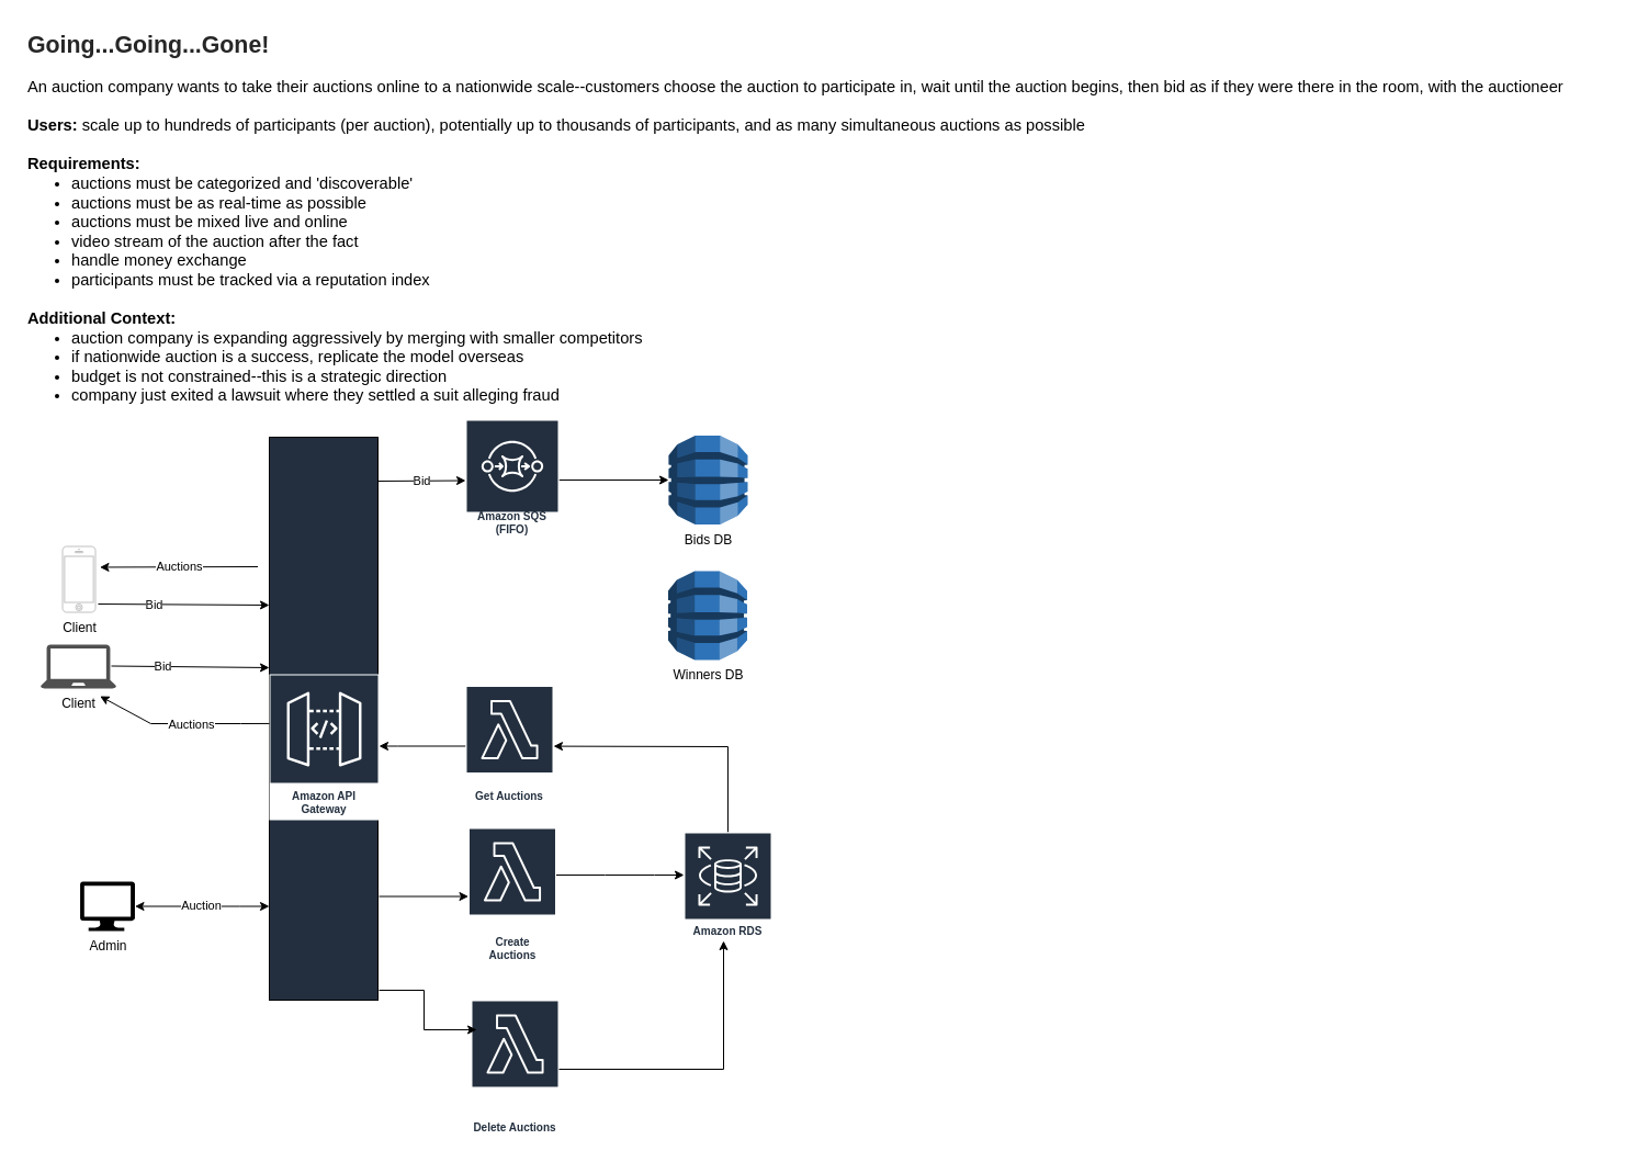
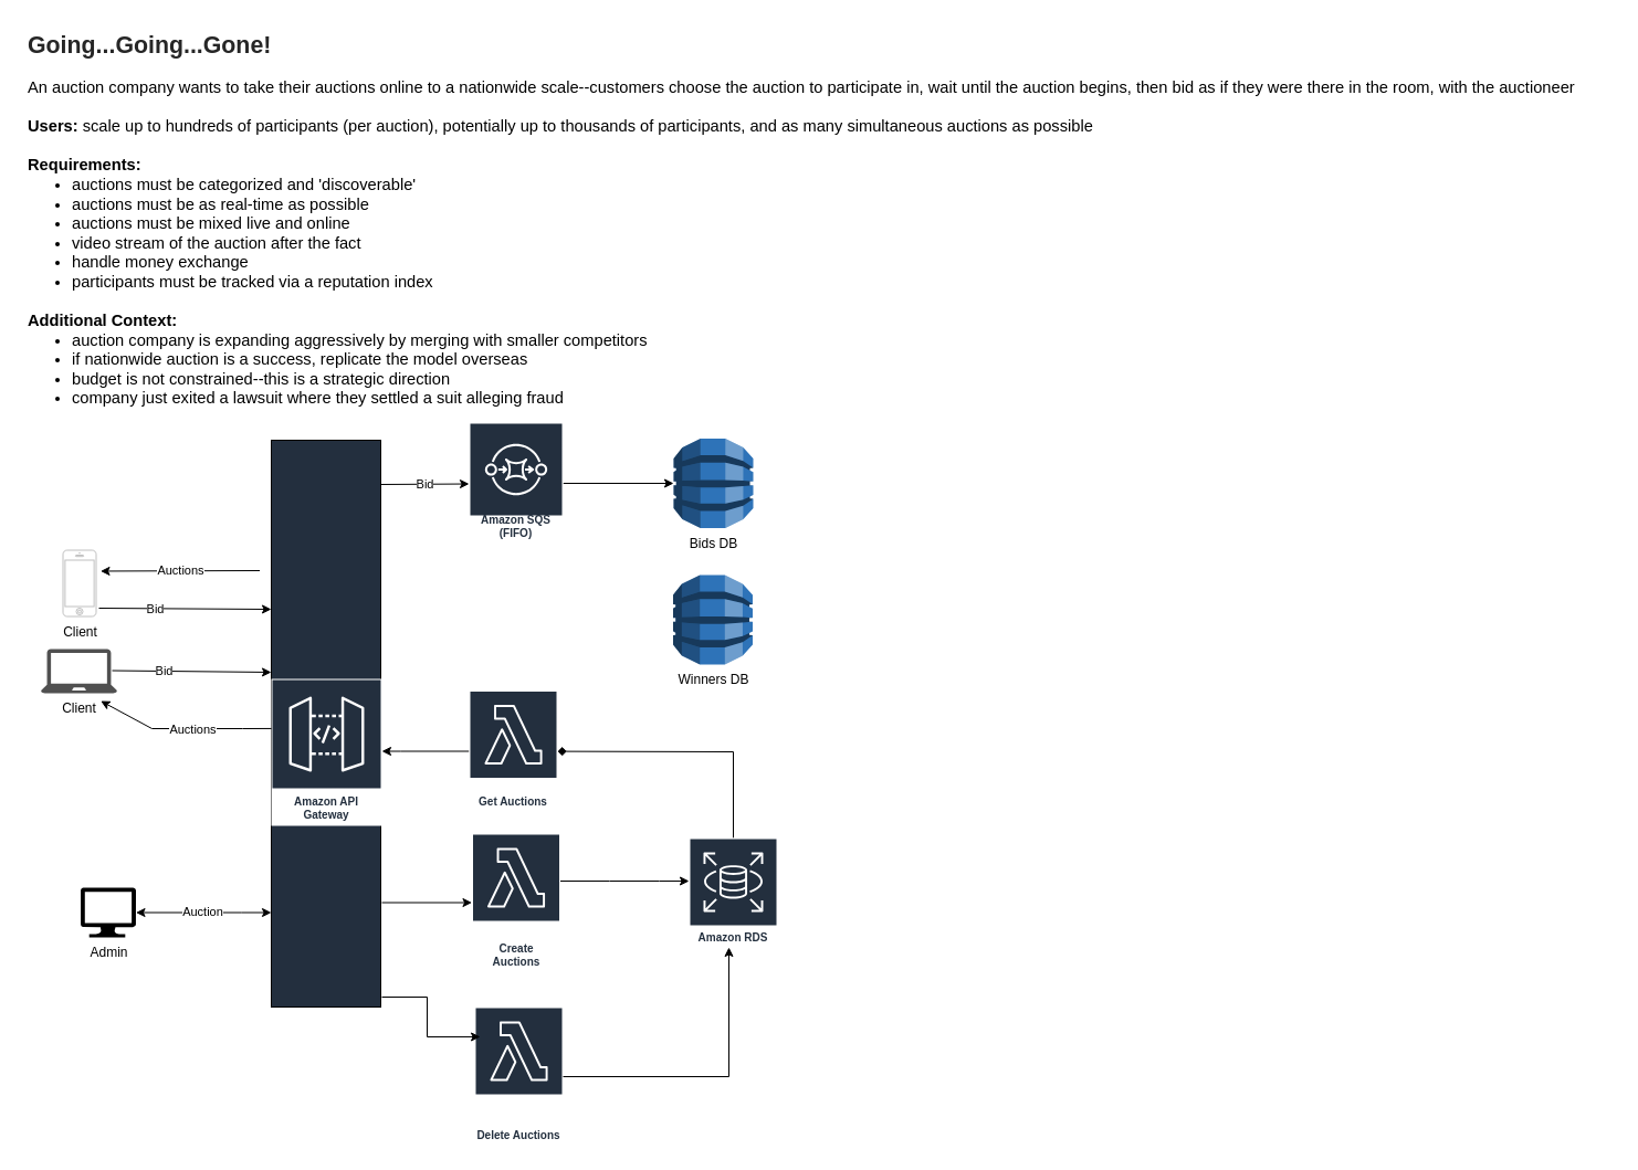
  <mxCell id="0" />
  <mxCell id="1" parent="0" />
  <mxCell id="2" value="" style="rounded=0;whiteSpace=wrap;html=1;labelBackgroundColor=none;fillColor=#232F3E;" vertex="1" parent="1"><mxGeometry x="245" y="398" width="99" height="513" as="geometry" /></mxCell>
  <mxCell id="3" value="Client" style="html=1;verticalLabelPosition=bottom;labelBackgroundColor=#ffffff;verticalAlign=top;shadow=0;dashed=0;strokeWidth=1;shape=mxgraph.ios7.misc.iphone;strokeColor=#c0c0c0;" vertex="1" parent="1"><mxGeometry x="56.5" y="497.5" width="30" height="60" as="geometry" /></mxCell>
  <mxCell id="4" value="" style="endArrow=classic;html=1;rounded=0;exitX=1.083;exitY=0.875;exitDx=0;exitDy=0;exitPerimeter=0;" edge="1" parent="1" source="3"><mxGeometry width="50" height="50" relative="1" as="geometry"><mxPoint x="149" y="518" as="sourcePoint" /><mxPoint x="245" y="551" as="targetPoint" /></mxGeometry></mxCell>
  <mxCell id="5" value="Bid" style="edgeLabel;html=1;align=center;verticalAlign=middle;resizable=0;points=[];" vertex="1" connectable="0" parent="4"><mxGeometry x="-0.348" relative="1" as="geometry"><mxPoint as="offset" /></mxGeometry></mxCell>
  <mxCell id="6" value="Client" style="sketch=0;pointerEvents=1;shadow=0;dashed=0;html=1;strokeColor=none;fillColor=#505050;labelPosition=center;verticalLabelPosition=bottom;verticalAlign=top;outlineConnect=0;align=center;shape=mxgraph.office.devices.laptop;" vertex="1" parent="1"><mxGeometry x="36.5" y="587" width="69" height="40" as="geometry" /></mxCell>
  <mxCell id="7" value="" style="edgeStyle=orthogonalEdgeStyle;rounded=0;orthogonalLoop=1;jettySize=auto;html=1;" edge="1" parent="1" source="8" target="19"><mxGeometry relative="1" as="geometry" /></mxCell>
  <mxCell id="8" value="Amazon SQS (FIFO)" style="sketch=0;outlineConnect=0;fontColor=#232F3E;gradientColor=none;strokeColor=#ffffff;fillColor=#232F3E;dashed=0;verticalLabelPosition=middle;verticalAlign=bottom;align=center;html=1;whiteSpace=wrap;fontSize=10;fontStyle=1;spacing=3;shape=mxgraph.aws4.productIcon;prIcon=mxgraph.aws4.sqs;" vertex="1" parent="1"><mxGeometry x="424" y="382" width="85" height="110" as="geometry" /></mxCell>
  <mxCell id="9" value="Bid" style="endArrow=classic;html=1;rounded=0;" edge="1" parent="1"><mxGeometry width="50" height="50" relative="1" as="geometry"><mxPoint x="344" y="438" as="sourcePoint" /><mxPoint x="424" y="437.509" as="targetPoint" /><Array as="points" /></mxGeometry></mxCell>
  <mxCell id="10" value="Amazon API Gateway" style="sketch=0;outlineConnect=0;fontColor=#232F3E;gradientColor=none;strokeColor=#ffffff;fillColor=#232F3E;dashed=0;verticalLabelPosition=middle;verticalAlign=bottom;align=center;html=1;whiteSpace=wrap;fontSize=10;fontStyle=1;spacing=3;shape=mxgraph.aws4.productIcon;prIcon=mxgraph.aws4.api_gateway;" vertex="1" parent="1"><mxGeometry x="245" y="614" width="100" height="133" as="geometry" /></mxCell>
  <mxCell id="11" value="" style="edgeStyle=orthogonalEdgeStyle;rounded=0;orthogonalLoop=1;jettySize=auto;html=1;" edge="1" parent="1" source="12"><mxGeometry relative="1" as="geometry"><mxPoint x="345" y="679.5" as="targetPoint" /><Array as="points"><mxPoint x="362" y="680" /><mxPoint x="362" y="680" /></Array></mxGeometry></mxCell>
  <mxCell id="12" value="Get Auctions" style="sketch=0;outlineConnect=0;fontColor=#232F3E;gradientColor=none;strokeColor=#ffffff;fillColor=#232F3E;dashed=0;verticalLabelPosition=middle;verticalAlign=bottom;align=center;html=1;whiteSpace=wrap;fontSize=10;fontStyle=1;spacing=3;shape=mxgraph.aws4.productIcon;prIcon=mxgraph.aws4.lambda;labelBackgroundColor=none;" vertex="1" parent="1"><mxGeometry x="424" y="624.5" width="80" height="110" as="geometry" /></mxCell>
- <mxCell id="13" value="" style="endArrow=classic;html=1;rounded=0;" edge="1" parent="1" source="15" target="12"><mxGeometry width="50" height="50" relative="1" as="geometry"><mxPoint x="632" y="713" as="sourcePoint" /><mxPoint x="679" y="620" as="targetPoint" /><Array as="points"><mxPoint x="663" y="680" /></Array></mxGeometry></mxCell>
+ <mxCell id="13" value="" style="endArrow=diamond;html=1;rounded=0;" edge="1" parent="1" source="15" target="12"><mxGeometry width="50" height="50" relative="1" as="geometry"><mxPoint x="632" y="713" as="sourcePoint" /><mxPoint x="679" y="620" as="targetPoint" /><Array as="points"><mxPoint x="663" y="680" /></Array></mxGeometry></mxCell>
  <mxCell id="14" value="&lt;h1&gt;&lt;b style=&quot;font-family: Calibri, sans-serif; font-size: 11pt; caret-color: rgb(0, 0, 0); background-color: initial;&quot;&gt;&lt;span style=&quot;font-size: 16pt; color: rgb(38, 38, 38);&quot; lang=&quot;EN-US&quot;&gt;Going...Going...Gone!&lt;/span&gt;&lt;/b&gt;&lt;/h1&gt;&lt;p style=&quot;margin: 0cm; font-size: 11pt; font-family: Calibri, sans-serif; caret-color: rgb(0, 0, 0); text-size-adjust: auto;&quot; class=&quot;MsoNormal&quot;&gt;&lt;span lang=&quot;EN-US&quot;&gt;An auction company wants to take their auctions online to a nationwide scale--customers choose the auction to participate in, wait until the auction begins, then bid as if they were there in the room, with the auctioneer&lt;/span&gt;&lt;/p&gt;&lt;p style=&quot;margin: 0cm; font-size: 11pt; font-family: Calibri, sans-serif; caret-color: rgb(0, 0, 0); text-size-adjust: auto;&quot; class=&quot;MsoNormal&quot;&gt;&lt;span lang=&quot;EN-US&quot;&gt;&amp;nbsp;&lt;/span&gt;&lt;/p&gt;&lt;p style=&quot;margin: 0cm; font-size: 11pt; font-family: Calibri, sans-serif; caret-color: rgb(0, 0, 0); text-size-adjust: auto;&quot; class=&quot;MsoNormal&quot;&gt;&lt;b&gt;&lt;span lang=&quot;EN-US&quot;&gt;Users:&lt;/span&gt;&lt;/b&gt;&lt;span lang=&quot;EN-US&quot;&gt;&lt;span class=&quot;Apple-converted-space&quot;&gt;&amp;nbsp;&lt;/span&gt;scale up to hundreds of participants (per auction), potentially up to thousands of participants, and as many simultaneous auctions as possible&lt;/span&gt;&lt;/p&gt;&lt;p style=&quot;margin: 0cm; font-size: 11pt; font-family: Calibri, sans-serif; caret-color: rgb(0, 0, 0); text-size-adjust: auto;&quot; class=&quot;MsoNormal&quot;&gt;&lt;b&gt;&lt;span lang=&quot;EN-US&quot;&gt;&amp;nbsp;&lt;/span&gt;&lt;/b&gt;&lt;/p&gt;&lt;p style=&quot;margin: 0cm; font-size: 11pt; font-family: Calibri, sans-serif; caret-color: rgb(0, 0, 0); text-size-adjust: auto;&quot; class=&quot;MsoNormal&quot;&gt;&lt;b&gt;&lt;span lang=&quot;EN-US&quot;&gt;Requirements:&lt;/span&gt;&lt;/b&gt;&lt;/p&gt;&lt;ul style=&quot;margin-bottom: 0cm; caret-color: rgb(0, 0, 0); font-family: Calibri; text-size-adjust: auto; margin-top: 0cm;&quot; type=&quot;disc&quot;&gt;&lt;li style=&quot;margin: 0cm; font-size: 11pt; font-family: Calibri, sans-serif;&quot; class=&quot;MsoListParagraph&quot;&gt;&lt;span lang=&quot;EN-US&quot;&gt;auctions must be categorized and 'discoverable'&lt;/span&gt;&lt;/li&gt;&lt;li style=&quot;margin: 0cm; font-size: 11pt; font-family: Calibri, sans-serif;&quot; class=&quot;MsoListParagraph&quot;&gt;&lt;span lang=&quot;EN-US&quot;&gt;auctions must be as real-time as possible&lt;/span&gt;&lt;/li&gt;&lt;li style=&quot;margin: 0cm; font-size: 11pt; font-family: Calibri, sans-serif;&quot; class=&quot;MsoListParagraph&quot;&gt;&lt;span lang=&quot;EN-US&quot;&gt;auctions must be mixed live and online&lt;/span&gt;&lt;/li&gt;&lt;li style=&quot;margin: 0cm; font-size: 11pt; font-family: Calibri, sans-serif;&quot; class=&quot;MsoListParagraph&quot;&gt;&lt;span lang=&quot;EN-US&quot;&gt;video stream of the auction after the fact&lt;/span&gt;&lt;/li&gt;&lt;li style=&quot;margin: 0cm; font-size: 11pt; font-family: Calibri, sans-serif;&quot; class=&quot;MsoListParagraph&quot;&gt;&lt;span lang=&quot;EN-US&quot;&gt;handle money exchange&lt;/span&gt;&lt;/li&gt;&lt;li style=&quot;margin: 0cm; font-size: 11pt; font-family: Calibri, sans-serif;&quot; class=&quot;MsoListParagraph&quot;&gt;&lt;span lang=&quot;EN-US&quot;&gt;participants must be tracked via a reputation index&lt;/span&gt;&lt;/li&gt;&lt;/ul&gt;&lt;p style=&quot;margin: 0cm; font-size: 11pt; font-family: Calibri, sans-serif; caret-color: rgb(0, 0, 0); text-size-adjust: auto;&quot; class=&quot;MsoNormal&quot;&gt;&lt;b&gt;&lt;span lang=&quot;EN-US&quot;&gt;&amp;nbsp;&lt;/span&gt;&lt;/b&gt;&lt;/p&gt;&lt;p style=&quot;margin: 0cm; font-size: 11pt; font-family: Calibri, sans-serif; caret-color: rgb(0, 0, 0); text-size-adjust: auto;&quot; class=&quot;MsoNormal&quot;&gt;&lt;b&gt;&lt;span lang=&quot;EN-US&quot;&gt;Additional Context:&lt;/span&gt;&lt;/b&gt;&lt;/p&gt;&lt;ul style=&quot;margin-bottom: 0cm; caret-color: rgb(0, 0, 0); font-family: Calibri; text-size-adjust: auto; margin-top: 0cm;&quot; type=&quot;disc&quot;&gt;&lt;li style=&quot;margin: 0cm; font-size: 11pt; font-family: Calibri, sans-serif;&quot; class=&quot;MsoListParagraph&quot;&gt;&lt;span lang=&quot;EN-US&quot;&gt;auction company is expanding aggressively by merging with smaller competitors&lt;/span&gt;&lt;/li&gt;&lt;li style=&quot;margin: 0cm; font-size: 11pt; font-family: Calibri, sans-serif;&quot; class=&quot;MsoListParagraph&quot;&gt;&lt;span lang=&quot;EN-US&quot;&gt;if nationwide auction is a success, replicate the model overseas&lt;/span&gt;&lt;/li&gt;&lt;li style=&quot;margin: 0cm; font-size: 11pt; font-family: Calibri, sans-serif;&quot; class=&quot;MsoListParagraph&quot;&gt;&lt;span lang=&quot;EN-US&quot;&gt;budget is not constrained--this is a strategic direction&lt;/span&gt;&lt;/li&gt;&lt;li style=&quot;margin: 0cm; font-size: 11pt; font-family: Calibri, sans-serif;&quot; class=&quot;MsoListParagraph&quot;&gt;&lt;span lang=&quot;EN-US&quot;&gt;company just exited a lawsuit where they settled a suit alleging fraud&lt;/span&gt;&lt;/li&gt;&lt;/ul&gt;" style="text;html=1;strokeColor=none;fillColor=none;spacing=5;spacingTop=-20;whiteSpace=wrap;overflow=hidden;rounded=0;labelBackgroundColor=none;" vertex="1" parent="1"><mxGeometry x="20" y="20" width="1440" height="390" as="geometry" /></mxCell>
  <mxCell id="15" value="Amazon RDS" style="sketch=0;outlineConnect=0;fontColor=#232F3E;gradientColor=none;strokeColor=#ffffff;fillColor=#232F3E;dashed=0;verticalLabelPosition=middle;verticalAlign=bottom;align=center;html=1;whiteSpace=wrap;fontSize=10;fontStyle=1;spacing=3;shape=mxgraph.aws4.productIcon;prIcon=mxgraph.aws4.rds;labelBackgroundColor=none;" vertex="1" parent="1"><mxGeometry x="623" y="758" width="80" height="100" as="geometry" /></mxCell>
  <mxCell id="16" value="" style="endArrow=classic;html=1;rounded=0;exitX=0;exitY=0.338;exitDx=0;exitDy=0;exitPerimeter=0;" edge="1" parent="1" source="10"><mxGeometry width="50" height="50" relative="1" as="geometry"><mxPoint x="236" y="573" as="sourcePoint" /><mxPoint x="90.688" y="634" as="targetPoint" /><Array as="points"><mxPoint x="219" y="659" /><mxPoint x="137" y="659" /></Array></mxGeometry></mxCell>
  <mxCell id="17" value="Auctions" style="edgeLabel;html=1;align=center;verticalAlign=middle;resizable=0;points=[];" vertex="1" connectable="0" parent="16"><mxGeometry x="0.062" y="1" relative="1" as="geometry"><mxPoint x="13" y="-1" as="offset" /></mxGeometry></mxCell>
  <mxCell id="18" value="Auctions" style="endArrow=classic;html=1;rounded=0;entryX=1.133;entryY=0.133;entryDx=0;entryDy=0;entryPerimeter=0;startSize=6;" edge="1" parent="1"><mxGeometry width="50" height="50" relative="1" as="geometry"><mxPoint x="234.5" y="516" as="sourcePoint" /><mxPoint x="90.49" y="516.48" as="targetPoint" /></mxGeometry></mxCell>
  <mxCell id="19" value="Bids DB" style="outlineConnect=0;dashed=0;verticalLabelPosition=bottom;verticalAlign=top;align=center;html=1;shape=mxgraph.aws3.dynamo_db;fillColor=#2E73B8;gradientColor=none;labelBackgroundColor=none;" vertex="1" parent="1"><mxGeometry x="609" y="396.5" width="72" height="81" as="geometry" /></mxCell>
  <mxCell id="20" value="Create Auctions" style="sketch=0;outlineConnect=0;fontColor=#232F3E;gradientColor=none;strokeColor=#ffffff;fillColor=#232F3E;dashed=0;verticalLabelPosition=middle;verticalAlign=bottom;align=center;html=1;whiteSpace=wrap;fontSize=10;fontStyle=1;spacing=3;shape=mxgraph.aws4.productIcon;prIcon=mxgraph.aws4.lambda;labelBackgroundColor=none;" vertex="1" parent="1"><mxGeometry x="426.5" y="754" width="80" height="126" as="geometry" /></mxCell>
  <mxCell id="21" value="" style="endArrow=classic;html=1;rounded=0;" edge="1" parent="1"><mxGeometry width="50" height="50" relative="1" as="geometry"><mxPoint x="506.5" y="797" as="sourcePoint" /><mxPoint x="623" y="797" as="targetPoint" /><Array as="points"><mxPoint x="551" y="797" /><mxPoint x="596" y="797" /></Array></mxGeometry></mxCell>
  <mxCell id="22" value="Winners DB" style="outlineConnect=0;dashed=0;verticalLabelPosition=bottom;verticalAlign=top;align=center;html=1;shape=mxgraph.aws3.dynamo_db;fillColor=#2E73B8;gradientColor=none;labelBackgroundColor=none;" vertex="1" parent="1"><mxGeometry x="608.5" y="520" width="72" height="81" as="geometry" /></mxCell>
  <mxCell id="23" value="Admin" style="verticalLabelPosition=bottom;html=1;verticalAlign=top;align=center;strokeColor=none;fillColor=#000000;shape=mxgraph.azure.computer;pointerEvents=1;labelBackgroundColor=none;" vertex="1" parent="1"><mxGeometry x="72.5" y="803" width="50" height="45" as="geometry" /></mxCell>
  <mxCell id="24" value="" style="edgeStyle=orthogonalEdgeStyle;rounded=0;orthogonalLoop=1;jettySize=auto;html=1;exitX=1;exitY=0.5;exitDx=0;exitDy=0;exitPerimeter=0;startArrow=classic;startFill=1;" edge="1" parent="1" source="23"><mxGeometry relative="1" as="geometry"><mxPoint x="122.5" y="812" as="sourcePoint" /><mxPoint x="245" y="825.5" as="targetPoint" /><Array as="points"><mxPoint x="218" y="826" /><mxPoint x="218" y="826" /></Array></mxGeometry></mxCell>
  <mxCell id="25" value="Auction" style="edgeLabel;html=1;align=center;verticalAlign=middle;resizable=0;points=[];" vertex="1" connectable="0" parent="24"><mxGeometry x="-0.016" y="1" relative="1" as="geometry"><mxPoint as="offset" /></mxGeometry></mxCell>
  <mxCell id="26" value="" style="edgeStyle=orthogonalEdgeStyle;rounded=0;orthogonalLoop=1;jettySize=auto;html=1;startSize=6;" edge="1" parent="1" target="20"><mxGeometry relative="1" as="geometry"><mxPoint x="345" y="816.5" as="sourcePoint" /></mxGeometry></mxCell>
  <mxCell id="27" value="Delete Auctions" style="sketch=0;outlineConnect=0;fontColor=#232F3E;gradientColor=none;strokeColor=#ffffff;fillColor=#232F3E;dashed=0;verticalLabelPosition=middle;verticalAlign=bottom;align=center;html=1;whiteSpace=wrap;fontSize=10;fontStyle=1;spacing=3;shape=mxgraph.aws4.productIcon;prIcon=mxgraph.aws4.lambda;labelBackgroundColor=none;" vertex="1" parent="1"><mxGeometry x="429" y="911" width="80" height="126" as="geometry" /></mxCell>
  <mxCell id="28" value="" style="edgeStyle=orthogonalEdgeStyle;rounded=0;orthogonalLoop=1;jettySize=auto;html=1;startSize=6;entryX=0.063;entryY=0.214;entryDx=0;entryDy=0;entryPerimeter=0;" edge="1" parent="1" target="27"><mxGeometry relative="1" as="geometry"><mxPoint x="345" y="902" as="sourcePoint" /><mxPoint x="426.5" y="827" as="targetPoint" /><Array as="points"><mxPoint x="345" y="902" /><mxPoint x="386" y="902" /><mxPoint x="386" y="938" /></Array></mxGeometry></mxCell>
  <mxCell id="29" value="" style="endArrow=classic;html=1;rounded=0;" edge="1" parent="1" source="27"><mxGeometry width="50" height="50" relative="1" as="geometry"><mxPoint x="532.75" y="817" as="sourcePoint" /><mxPoint x="659" y="857" as="targetPoint" /><Array as="points"><mxPoint x="659" y="974" /></Array></mxGeometry></mxCell>
  <mxCell id="30" value="" style="endArrow=classic;html=1;rounded=0;exitX=1.083;exitY=0.875;exitDx=0;exitDy=0;exitPerimeter=0;" edge="1" parent="1"><mxGeometry width="50" height="50" relative="1" as="geometry"><mxPoint x="101" y="606.5" as="sourcePoint" /><mxPoint x="245" y="608" as="targetPoint" /></mxGeometry></mxCell>
  <mxCell id="31" value="Bid" style="edgeLabel;html=1;align=center;verticalAlign=middle;resizable=0;points=[];" vertex="1" connectable="0" parent="30"><mxGeometry x="-0.348" relative="1" as="geometry"><mxPoint as="offset" /></mxGeometry></mxCell>
